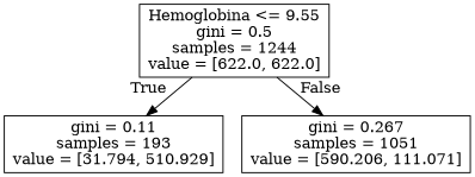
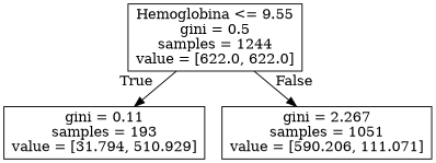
  digraph {
    node [shape=box]
    edge [labeldistance=2.5]
    n1 [label="Hemoglobina <= 9.55\ngini = 0.5\nsamples = 1244\nvalue = [622.0, 622.0]"]
    n2 [label="gini = 0.11\nsamples = 193\nvalue = [31.794, 510.929]"]
-   n3 [label="gini = 0.267\nsamples = 1051\nvalue = [590.206, 111.071]"]
+   n3 [label="gini = 2.267\nsamples = 1051\nvalue = [590.206, 111.071]"]
    n1 -> n2 [headlabel=True labelangle=45]
    n1 -> n3 [headlabel=False labelangle=-45]
  }
